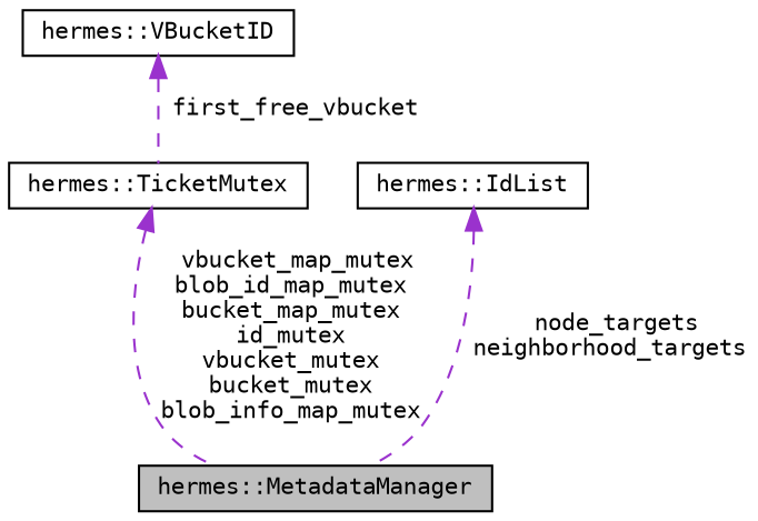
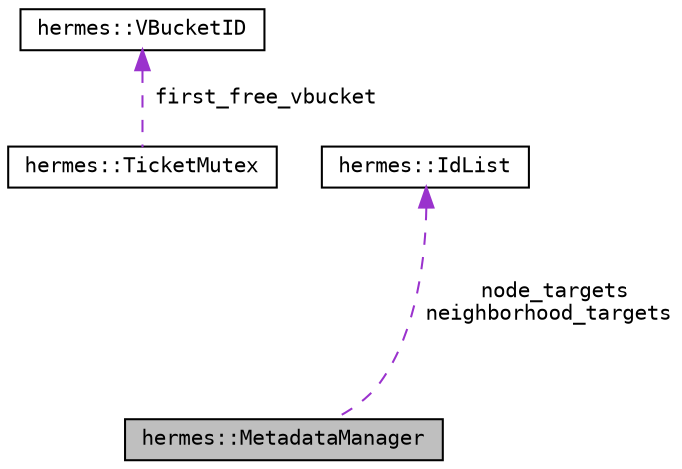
  digraph {
    fontname="DejaVu Sans Mono"
    node [color=black fillcolor=white fontname="DejaVu Sans Mono" fontsize=10 shape=record style=filled]
    edge [color=darkorchid3 dir=back fontname="DejaVu Sans Mono" fontsize=10 labelfontname=Helvetica labelfontsize=10 style=dashed]
    n1 [fillcolor=grey75 fontcolor=black height=0.2 label="hermes::MetadataManager" width=0.4]
    n2 [height=0.2 label="hermes::TicketMutex" width=0.4]
    n3 [height=0.2 label="hermes::IdList" width=0.4]
    n4 [height=0.2 label="hermes::VBucketID" width=0.4]
-   n2 -> n1 [label=" vbucket_map_mutex\nblob_id_map_mutex\nbucket_map_mutex\nid_mutex\nvbucket_mutex\nbucket_mutex\nblob_info_map_mutex"]
    n3 -> n1 [label=" node_targets\nneighborhood_targets"]
    n4 -> n2 [label=" first_free_vbucket"]
  }
